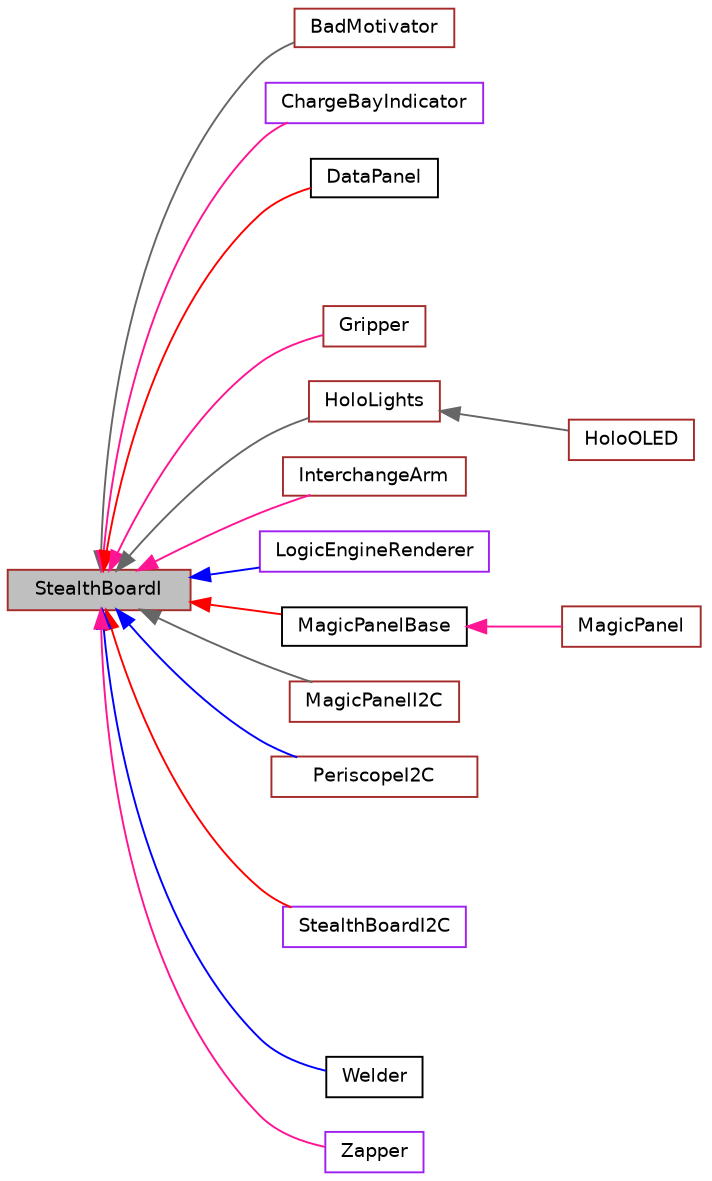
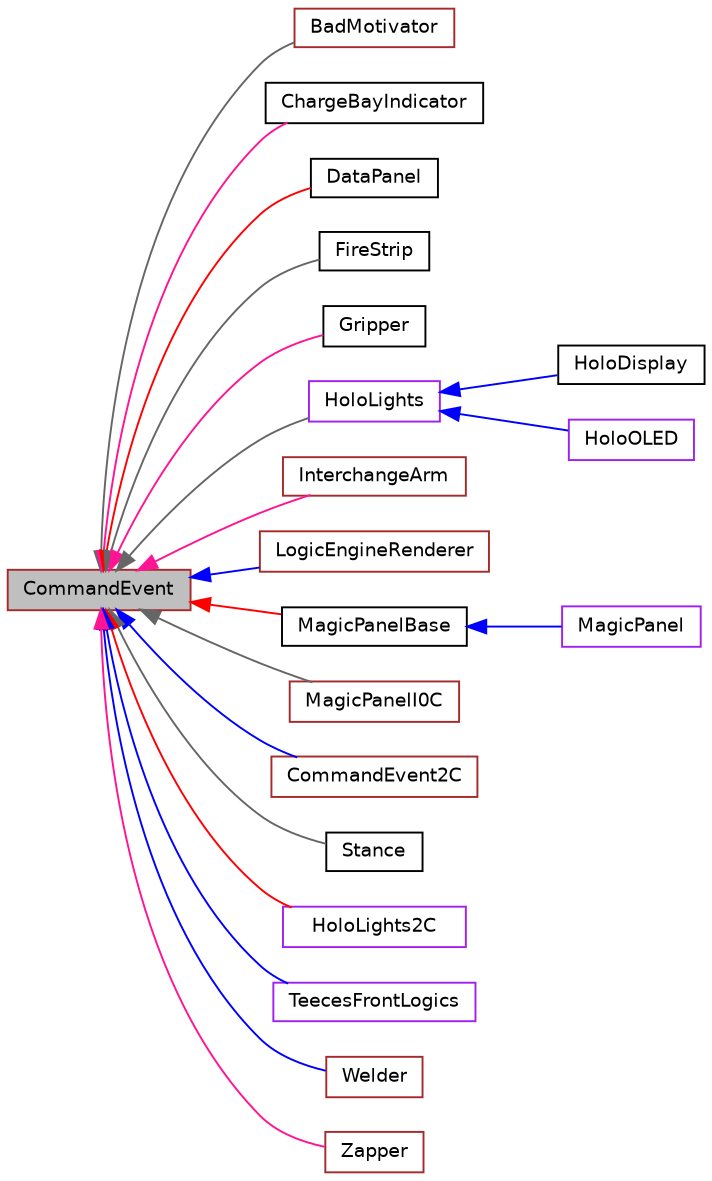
  digraph {
    rankdir=LR
    node [color=black fillcolor=white fontname=Helvetica fontsize=10 shape=record style=filled]
    edge [color=gray40 dir=back fontname=Helvetica fontsize=10 labelfontname=Helvetica labelfontsize=10 style=solid]
-   n1 [color=brown fillcolor=grey75 fontcolor=black height=0.2 label=StealthBoardI width=0.4]
+   n1 [color=brown fillcolor=grey75 fontcolor=black height=0.2 label=CommandEvent width=0.4]
    n2 [color=brown height=0.2 label=BadMotivator width=0.4]
-   n3 [color=purple height=0.2 label=ChargeBayIndicator width=0.4]
+   n3 [height=0.2 label=ChargeBayIndicator width=0.4]
    n4 [height=0.2 label=DataPanel width=0.4]
-   n6 [color=brown height=0.2 label=Gripper width=0.4]
-   n7 [color=brown height=0.2 label=HoloLights width=0.4]
+   n5 [height=0.2 label=FireStrip width=0.4]
+   n6 [height=0.2 label=Gripper width=0.4]
+   n7 [color=purple height=0.2 label=HoloLights width=0.4]
    n8 [color=brown height=0.2 label=InterchangeArm width=0.4]
-   n9 [color=purple height=0.2 label=LogicEngineRenderer width=0.4]
+   n9 [color=brown height=0.2 label=LogicEngineRenderer width=0.4]
    n10 [height=0.2 label=MagicPanelBase width=0.4]
-   n11 [color=brown height=0.2 label=MagicPanelI2C width=0.4]
-   n12 [color=brown height=0.2 label=PeriscopeI2C width=0.4]
-   n14 [color=purple height=0.2 label=StealthBoardI2C width=0.4]
-   n16 [height=0.2 label=Welder width=0.4]
-   n17 [color=purple height=0.2 label=Zapper width=0.4]
-   n19 [color=brown height=0.2 label=HoloOLED width=0.4]
-   n20 [color=brown height=0.2 label=MagicPanel width=0.4]
+   n11 [color=brown height=0.2 label=MagicPanelI0C width=0.4]
+   n12 [color=brown height=0.2 label=CommandEvent2C width=0.4]
+   n13 [height=0.2 label=Stance width=0.4]
+   n14 [color=purple height=0.2 label=HoloLights2C width=0.4]
+   n15 [color=purple height=0.2 label=TeecesFrontLogics width=0.4]
+   n16 [color=brown height=0.2 label=Welder width=0.4]
+   n17 [color=brown height=0.2 label=Zapper width=0.4]
+   n18 [height=0.2 label=HoloDisplay width=0.4]
+   n19 [color=purple height=0.2 label=HoloOLED width=0.4]
+   n20 [color=purple height=0.2 label=MagicPanel width=0.4]
    n1 -> n2
    n1 -> n3 [color=deeppink]
    n1 -> n4 [color=red]
+   n1 -> n5
    n1 -> n6 [color=deeppink]
    n1 -> n7
    n1 -> n8 [color=deeppink]
    n1 -> n9 [color=blue]
    n1 -> n10 [color=red]
    n1 -> n11
    n1 -> n12 [color=blue]
+   n1 -> n13
    n1 -> n14 [color=red]
+   n1 -> n15 [color=blue]
    n1 -> n16 [color=blue]
    n1 -> n17 [color=deeppink]
-   n7 -> n19
-   n10 -> n20 [color=deeppink]
+   n7 -> n18 [color=blue]
+   n7 -> n19 [color=blue]
+   n10 -> n20 [color=blue]
  }
